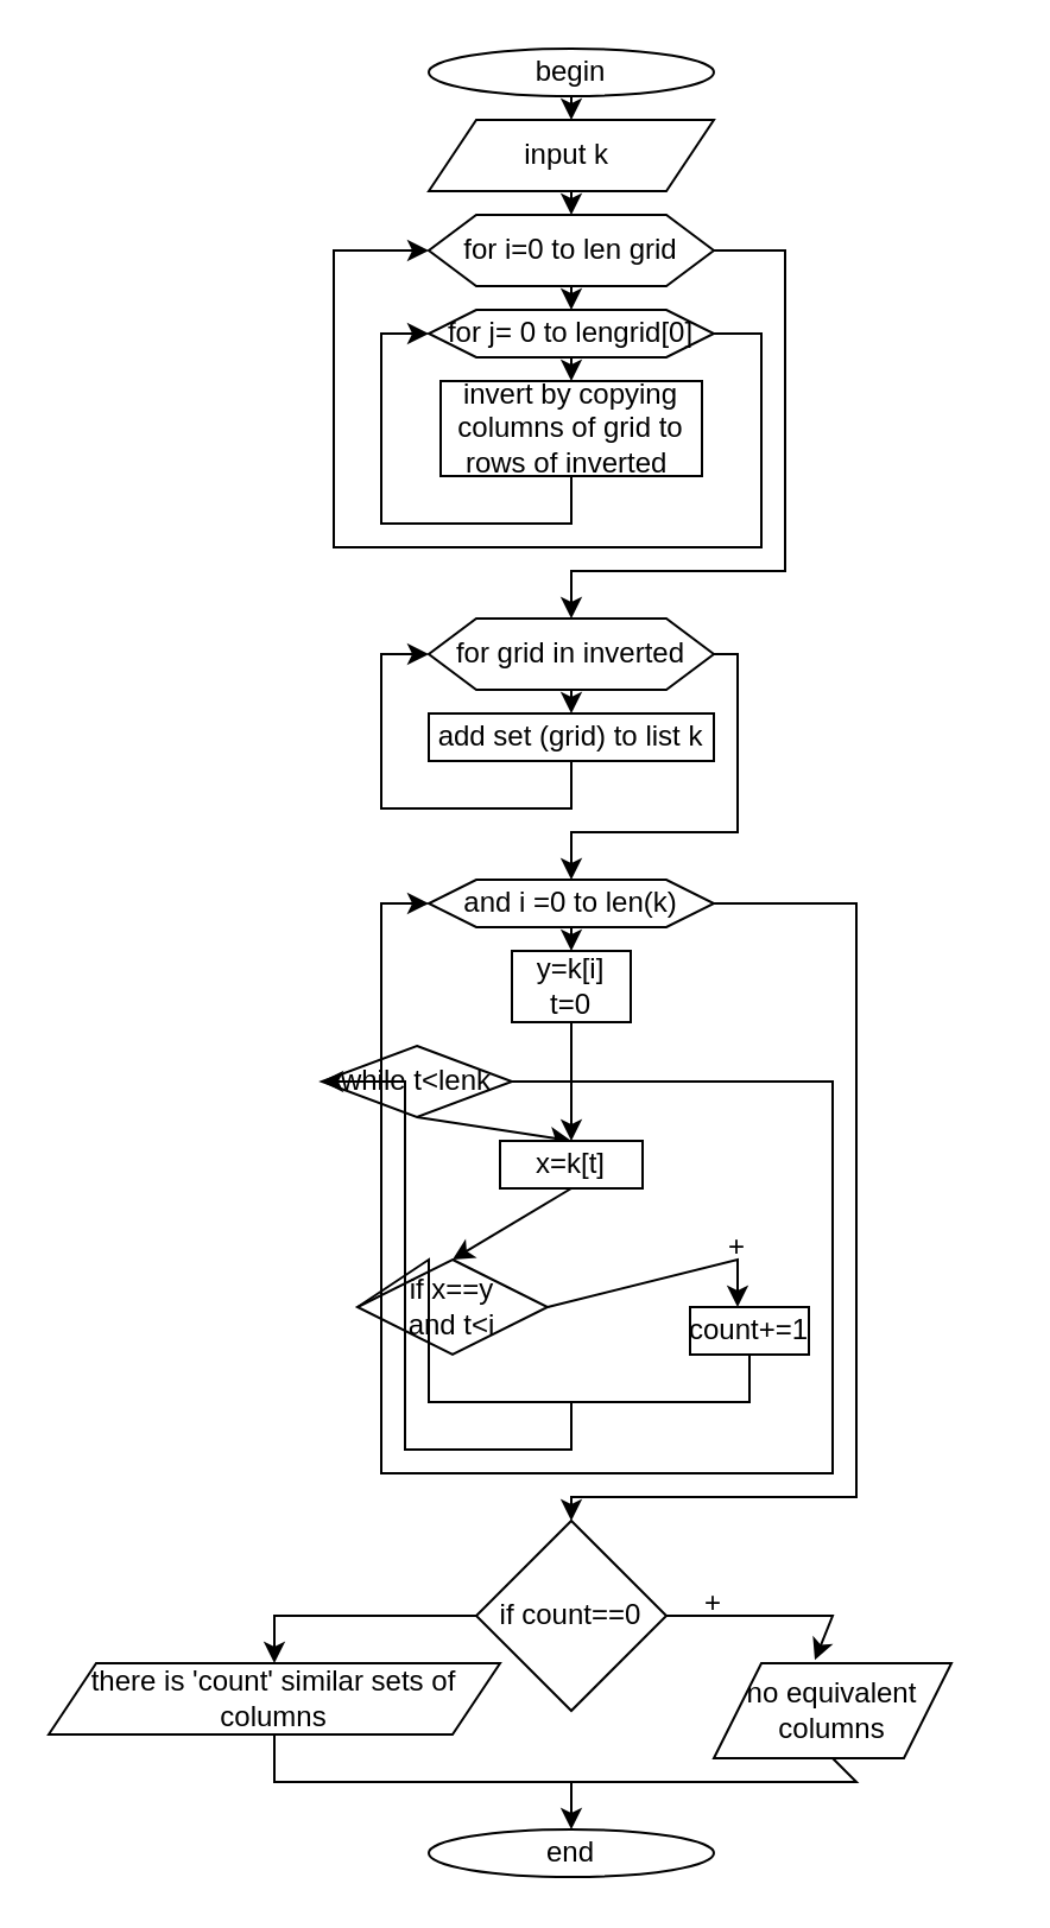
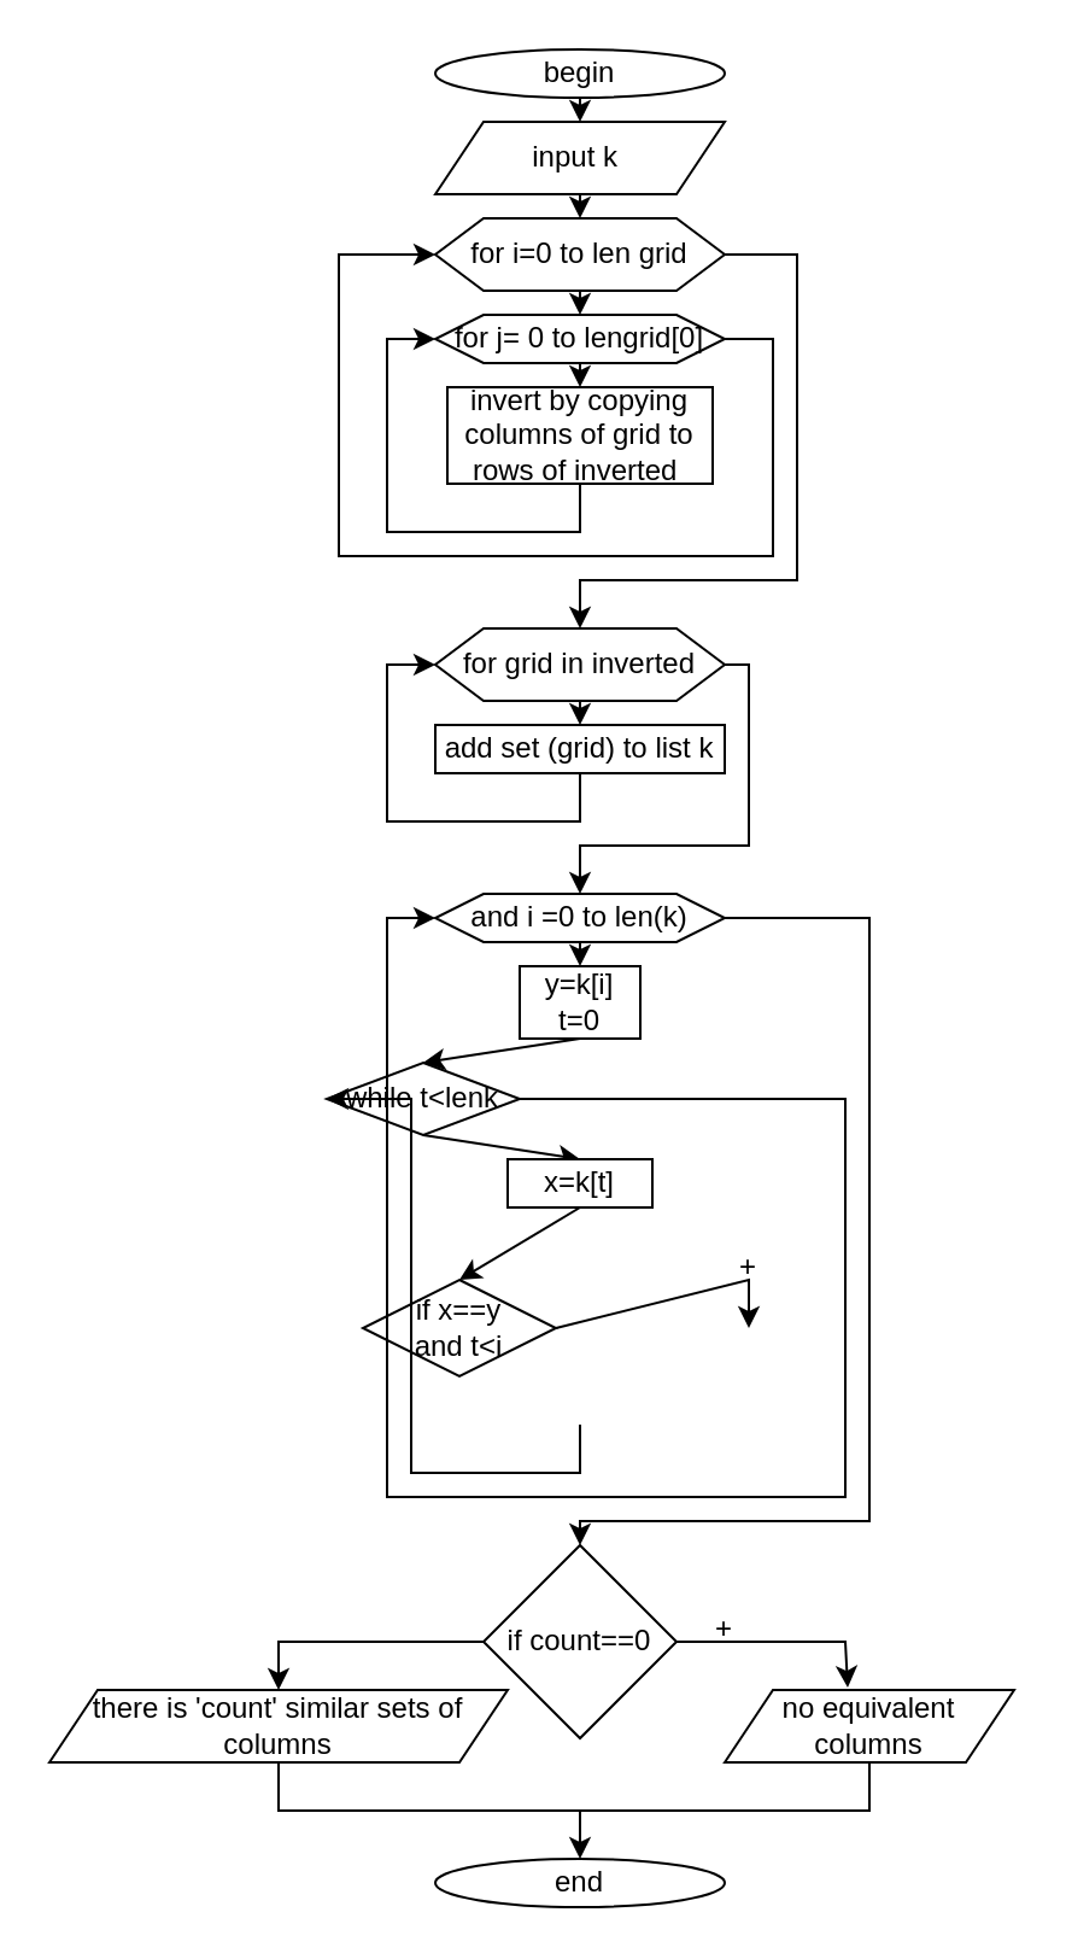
  <mxCell id="0" />
  <mxCell id="1" parent="0" />
  <mxCell id="2" value="begin" style="ellipse;whiteSpace=wrap;html=1;" vertex="1" parent="1"><mxGeometry x="180" width="120" height="20" as="geometry" y="20" /></mxCell>
  <mxCell id="3" value="input k&amp;nbsp;" style="shape=parallelogram;perimeter=parallelogramPerimeter;whiteSpace=wrap;html=1;fixedSize=1;" vertex="1" parent="1"><mxGeometry x="180" y="50" width="120" height="30" as="geometry" /></mxCell>
  <mxCell id="4" value="" style="endArrow=classic;html=1;rounded=0;exitX=0.5;exitY=1;exitDx=0;exitDy=0;entryX=0.5;entryY=0;entryDx=0;entryDy=0;" edge="1" parent="1" source="2" target="3"><mxGeometry width="50" height="50" relative="1" as="geometry"><mxPoint x="40" y="130" as="sourcePoint" /><mxPoint x="90" y="80" as="targetPoint" /></mxGeometry></mxCell>
  <mxCell id="5" value="" style="endArrow=classic;html=1;rounded=0;exitX=0.5;exitY=1;exitDx=0;exitDy=0;entryX=0.5;entryY=0;entryDx=0;entryDy=0;" edge="1" parent="1" source="3" target="6"><mxGeometry width="50" height="50" relative="1" as="geometry"><mxPoint x="210" y="200" as="sourcePoint" /><mxPoint x="310" y="110" as="targetPoint" /></mxGeometry></mxCell>
  <mxCell id="6" value="for i=0 to len grid" style="shape=hexagon;perimeter=hexagonPerimeter2;whiteSpace=wrap;html=1;fixedSize=1;" vertex="1" parent="1"><mxGeometry x="180" y="90" width="120" height="30" as="geometry" /></mxCell>
  <mxCell id="7" value="" style="endArrow=classic;html=1;rounded=0;exitX=0.5;exitY=1;exitDx=0;exitDy=0;entryX=0.5;entryY=0;entryDx=0;entryDy=0;" edge="1" parent="1" source="6" target="8"><mxGeometry width="50" height="50" relative="1" as="geometry"><mxPoint x="240" y="220" as="sourcePoint" /><mxPoint x="240" y="150" as="targetPoint" /></mxGeometry></mxCell>
  <mxCell id="8" value="for j= 0 to lengrid[0]" style="shape=hexagon;perimeter=hexagonPerimeter2;whiteSpace=wrap;html=1;fixedSize=1;" vertex="1" parent="1"><mxGeometry x="180" y="130" width="120" height="20" as="geometry" /></mxCell>
  <mxCell id="9" value="invert by copying columns of grid to rows of inverted&amp;nbsp;" style="rounded=0;whiteSpace=wrap;html=1;" vertex="1" parent="1"><mxGeometry x="185" y="160" width="110" height="40" as="geometry" /></mxCell>
  <mxCell id="10" value="" style="endArrow=classic;html=1;rounded=0;exitX=0.5;exitY=1;exitDx=0;exitDy=0;entryX=0.5;entryY=0;entryDx=0;entryDy=0;" edge="1" parent="1" source="8" target="9"><mxGeometry width="50" height="50" relative="1" as="geometry"><mxPoint x="390" y="210" as="sourcePoint" /><mxPoint x="440" y="160" as="targetPoint" /></mxGeometry></mxCell>
  <mxCell id="11" value="" style="endArrow=classic;html=1;rounded=0;exitX=0.5;exitY=1;exitDx=0;exitDy=0;entryX=0;entryY=0.5;entryDx=0;entryDy=0;" edge="1" parent="1" source="9" target="8"><mxGeometry width="50" height="50" relative="1" as="geometry"><mxPoint x="270" y="340" as="sourcePoint" /><mxPoint x="320" y="290" as="targetPoint" /><Array as="points"><mxPoint x="240" y="220" /><mxPoint x="160" y="220" /><mxPoint x="160" y="140" /></Array></mxGeometry></mxCell>
  <mxCell id="12" value="" style="endArrow=classic;html=1;rounded=0;exitX=1;exitY=0.5;exitDx=0;exitDy=0;entryX=0;entryY=0.5;entryDx=0;entryDy=0;" edge="1" parent="1" source="8" target="6"><mxGeometry width="50" height="50" relative="1" as="geometry"><mxPoint x="350" y="140" as="sourcePoint" /><mxPoint x="400" y="90" as="targetPoint" /><Array as="points"><mxPoint x="320" y="140" /><mxPoint x="320" y="230" /><mxPoint x="140" y="230" /><mxPoint x="140" y="105" /></Array></mxGeometry></mxCell>
  <mxCell id="13" value="" style="endArrow=classic;html=1;rounded=0;exitX=1;exitY=0.5;exitDx=0;exitDy=0;" edge="1" parent="1" source="6"><mxGeometry width="50" height="50" relative="1" as="geometry"><mxPoint x="320" y="90" as="sourcePoint" /><mxPoint x="240" y="260" as="targetPoint" /><Array as="points"><mxPoint x="330" y="105" /><mxPoint x="330" y="240" /><mxPoint x="240" y="240" /></Array></mxGeometry></mxCell>
  <mxCell id="14" value="for grid in inverted" style="shape=hexagon;perimeter=hexagonPerimeter2;whiteSpace=wrap;html=1;fixedSize=1;" vertex="1" parent="1"><mxGeometry x="180" y="260" width="120" height="30" as="geometry" /></mxCell>
  <mxCell id="15" value="add set (grid) to list k" style="rounded=0;whiteSpace=wrap;html=1;" vertex="1" parent="1"><mxGeometry x="180" y="300" width="120" height="20" as="geometry" /></mxCell>
  <mxCell id="16" value="" style="endArrow=classic;html=1;rounded=0;exitX=0.5;exitY=1;exitDx=0;exitDy=0;entryX=0.5;entryY=0;entryDx=0;entryDy=0;" edge="1" parent="1" source="14" target="15"><mxGeometry width="50" height="50" relative="1" as="geometry"><mxPoint x="370" y="370" as="sourcePoint" /><mxPoint x="420" y="320" as="targetPoint" /></mxGeometry></mxCell>
  <mxCell id="17" value="" style="endArrow=classic;html=1;rounded=0;exitX=0.5;exitY=1;exitDx=0;exitDy=0;entryX=0;entryY=0.5;entryDx=0;entryDy=0;" edge="1" parent="1" source="15" target="14"><mxGeometry width="50" height="50" relative="1" as="geometry"><mxPoint x="230" y="460" as="sourcePoint" /><mxPoint x="280" y="410" as="targetPoint" /><Array as="points"><mxPoint x="240" y="340" /><mxPoint x="160" y="340" /><mxPoint x="160" y="275" /></Array></mxGeometry></mxCell>
  <mxCell id="18" value="" style="endArrow=classic;html=1;rounded=0;exitX=1;exitY=0.5;exitDx=0;exitDy=0;" edge="1" parent="1" source="14"><mxGeometry width="50" height="50" relative="1" as="geometry"><mxPoint x="370" y="290" as="sourcePoint" /><mxPoint x="240" y="370" as="targetPoint" /><Array as="points"><mxPoint x="310" y="275" /><mxPoint x="310" y="350" /><mxPoint x="240" y="350" /></Array></mxGeometry></mxCell>
  <mxCell id="19" value="and i =0 to len(k)" style="shape=hexagon;perimeter=hexagonPerimeter2;whiteSpace=wrap;html=1;fixedSize=1;" vertex="1" parent="1"><mxGeometry x="180" y="370" width="120" height="20" as="geometry" /></mxCell>
  <mxCell id="20" value="y=k[i]&lt;br&gt;t=0" style="rounded=0;whiteSpace=wrap;html=1;" vertex="1" parent="1"><mxGeometry x="215" y="400" width="50" height="30" as="geometry" /></mxCell>
  <mxCell id="21" value="" style="endArrow=classic;html=1;rounded=0;exitX=0.5;exitY=1;exitDx=0;exitDy=0;entryX=0.5;entryY=0;entryDx=0;entryDy=0;" edge="1" parent="1" source="19" target="20"><mxGeometry width="50" height="50" relative="1" as="geometry"><mxPoint x="370" y="410" as="sourcePoint" /><mxPoint x="420" y="360" as="targetPoint" /></mxGeometry></mxCell>
- <mxCell id="22" value="" style="endArrow=classic;html=1;rounded=0;exitX=0.5;exitY=1;exitDx=0;exitDy=0;" edge="1" parent="1" source="20" target="25"><mxGeometry width="50" height="50" relative="1" as="geometry"><mxPoint x="300" y="430" as="sourcePoint" /><mxPoint x="350" y="430" as="targetPoint" /></mxGeometry></mxCell>
+ <mxCell id="22" value="" style="endArrow=classic;html=1;rounded=0;exitX=0.5;exitY=1;exitDx=0;exitDy=0;entryX=0.5;entryY=0;entryDx=0;entryDy=0;" edge="1" parent="1" source="20" target="23"><mxGeometry width="50" height="50" relative="1" as="geometry"><mxPoint x="300" y="430" as="sourcePoint" /><mxPoint x="350" y="430" as="targetPoint" /></mxGeometry></mxCell>
  <mxCell id="23" value="while t&amp;lt;lenk" style="rhombus;whiteSpace=wrap;html=1;" vertex="1" parent="1"><mxGeometry x="135" y="440" width="80" height="30" as="geometry" /></mxCell>
  <mxCell id="24" value="" style="endArrow=classic;html=1;rounded=0;exitX=0.5;exitY=1;exitDx=0;exitDy=0;entryX=0.5;entryY=0;entryDx=0;entryDy=0;" edge="1" parent="1" source="23" target="25"><mxGeometry width="50" height="50" relative="1" as="geometry"><mxPoint x="310" y="550" as="sourcePoint" /><mxPoint x="360" y="500" as="targetPoint" /></mxGeometry></mxCell>
  <mxCell id="25" value="x=k[t]" style="rounded=0;whiteSpace=wrap;html=1;" vertex="1" parent="1"><mxGeometry x="210" y="480" width="60" height="20" as="geometry" /></mxCell>
  <mxCell id="26" value="if x==y&lt;br&gt;and t&amp;lt;i" style="rhombus;whiteSpace=wrap;html=1;" vertex="1" parent="1"><mxGeometry x="150" y="530" width="80" height="40" as="geometry" /></mxCell>
  <mxCell id="27" value="" style="endArrow=classic;html=1;rounded=0;exitX=0.5;exitY=1;exitDx=0;exitDy=0;entryX=0.5;entryY=0;entryDx=0;entryDy=0;" edge="1" parent="1" source="25" target="26"><mxGeometry width="50" height="50" relative="1" as="geometry"><mxPoint x="350" y="410" as="sourcePoint" /><mxPoint x="400" y="360" as="targetPoint" /></mxGeometry></mxCell>
  <mxCell id="28" value="+" style="text;html=1;strokeColor=none;fillColor=none;align=center;verticalAlign=middle;whiteSpace=wrap;rounded=0;" vertex="1" parent="1"><mxGeometry x="280" y="500" width="60" height="50" as="geometry" /></mxCell>
  <mxCell id="29" value="" style="endArrow=classic;html=1;rounded=0;exitX=1;exitY=0.5;exitDx=0;exitDy=0;entryX=0.5;entryY=1;entryDx=0;entryDy=0;" edge="1" parent="1" source="26" target="28"><mxGeometry width="50" height="50" relative="1" as="geometry"><mxPoint x="400" y="490" as="sourcePoint" /><mxPoint x="450" y="440" as="targetPoint" /><Array as="points"><mxPoint x="310" y="530" /></Array></mxGeometry></mxCell>
- <mxCell id="30" value="count+=1" style="rounded=0;whiteSpace=wrap;html=1;" vertex="1" parent="1"><mxGeometry x="290" y="550" width="50" height="20" as="geometry" /></mxCell>
- <mxCell id="31" value="" style="endArrow=none;html=1;rounded=0;entryX=0.5;entryY=1;entryDx=0;entryDy=0;exitX=0;exitY=0.5;exitDx=0;exitDy=0;" edge="1" parent="1" source="26" target="30"><mxGeometry width="50" height="50" relative="1" as="geometry"><mxPoint x="270" y="640" as="sourcePoint" /><mxPoint x="320" y="590" as="targetPoint" /><Array as="points"><mxPoint x="180" y="530" /><mxPoint x="180" y="590" /><mxPoint x="315" y="590" /></Array></mxGeometry></mxCell>
  <mxCell id="32" value="" style="endArrow=classic;html=1;rounded=0;entryX=0;entryY=0.5;entryDx=0;entryDy=0;startArrow=none;" edge="1" parent="1" target="23"><mxGeometry width="50" height="50" relative="1" as="geometry"><mxPoint x="170" y="500" as="sourcePoint" /><mxPoint x="170" y="610" as="targetPoint" /><Array as="points"><mxPoint x="170" y="455" /></Array></mxGeometry></mxCell>
  <mxCell id="33" value="" style="endArrow=classic;html=1;rounded=0;exitX=1;exitY=0.5;exitDx=0;exitDy=0;entryX=0;entryY=0.5;entryDx=0;entryDy=0;" edge="1" parent="1" source="23" target="19"><mxGeometry width="50" height="50" relative="1" as="geometry"><mxPoint x="310" y="450" as="sourcePoint" /><mxPoint x="360" y="400" as="targetPoint" /><Array as="points"><mxPoint x="350" y="455" /><mxPoint x="350" y="620" /><mxPoint x="160" y="620" /><mxPoint x="160" y="380" /></Array></mxGeometry></mxCell>
  <mxCell id="34" value="" style="endArrow=classic;html=1;rounded=0;exitX=1;exitY=0.5;exitDx=0;exitDy=0;" edge="1" parent="1" source="19"><mxGeometry width="50" height="50" relative="1" as="geometry"><mxPoint x="370" y="360" as="sourcePoint" /><mxPoint x="240" y="640" as="targetPoint" /><Array as="points"><mxPoint x="360" y="380" /><mxPoint x="360" y="630" /><mxPoint x="240" y="630" /></Array></mxGeometry></mxCell>
  <mxCell id="35" value="if count==0" style="rhombus;whiteSpace=wrap;html=1;" vertex="1" parent="1"><mxGeometry x="200" y="640" width="80" height="80" as="geometry" /></mxCell>
  <mxCell id="36" value="" style="endArrow=classic;html=1;rounded=0;exitX=1;exitY=0.5;exitDx=0;exitDy=0;entryX=0.425;entryY=-0.033;entryDx=0;entryDy=0;entryPerimeter=0;" edge="1" parent="1" source="35" target="37"><mxGeometry width="50" height="50" relative="1" as="geometry"><mxPoint x="350" y="690" as="sourcePoint" /><mxPoint x="350" y="720" as="targetPoint" /><Array as="points"><mxPoint x="350" y="680" /></Array></mxGeometry></mxCell>
- <mxCell id="37" value="no equivalent columns" style="shape=parallelogram;perimeter=parallelogramPerimeter;whiteSpace=wrap;html=1;fixedSize=1;" vertex="1" parent="1"><mxGeometry x="300" y="700" width="100" height="40" as="geometry" /></mxCell>
+ <mxCell id="37" value="no equivalent columns" style="shape=parallelogram;perimeter=parallelogramPerimeter;whiteSpace=wrap;html=1;fixedSize=1;" vertex="1" parent="1"><mxGeometry x="300" y="700" width="120" height="30" as="geometry" /></mxCell>
  <mxCell id="38" value="+" style="text;html=1;strokeColor=none;fillColor=none;align=center;verticalAlign=middle;whiteSpace=wrap;rounded=0;" vertex="1" parent="1"><mxGeometry x="270" y="660" width="60" height="30" as="geometry" /></mxCell>
  <mxCell id="39" value="" style="endArrow=none;html=1;rounded=0;" edge="1" parent="1"><mxGeometry width="50" height="50" relative="1" as="geometry"><mxPoint x="240" y="590" as="sourcePoint" /><mxPoint x="170" y="500" as="targetPoint" /><Array as="points"><mxPoint x="240" y="610" /><mxPoint x="170" y="610" /></Array></mxGeometry></mxCell>
  <mxCell id="40" value="there is 'count' similar sets of columns" style="shape=parallelogram;perimeter=parallelogramPerimeter;whiteSpace=wrap;html=1;fixedSize=1;" vertex="1" parent="1"><mxGeometry x="20" y="700" width="190" height="30" as="geometry" /></mxCell>
  <mxCell id="41" value="" style="endArrow=classic;html=1;rounded=0;exitX=0;exitY=0.5;exitDx=0;exitDy=0;entryX=0.5;entryY=0;entryDx=0;entryDy=0;" edge="1" parent="1" source="35" target="40"><mxGeometry width="50" height="50" relative="1" as="geometry"><mxPoint x="50" y="640" as="sourcePoint" /><mxPoint x="100" y="590" as="targetPoint" /><Array as="points"><mxPoint x="115" y="680" /></Array></mxGeometry></mxCell>
  <mxCell id="42" value="" style="endArrow=none;html=1;rounded=0;exitX=0.5;exitY=1;exitDx=0;exitDy=0;entryX=0.5;entryY=1;entryDx=0;entryDy=0;" edge="1" parent="1" source="40" target="37"><mxGeometry width="50" height="50" relative="1" as="geometry"><mxPoint x="130" y="910" as="sourcePoint" /><mxPoint x="180" y="860" as="targetPoint" /><Array as="points"><mxPoint x="115" y="750" /><mxPoint x="360" y="750" /></Array></mxGeometry></mxCell>
  <mxCell id="43" value="" style="endArrow=classic;html=1;rounded=0;" edge="1" parent="1"><mxGeometry width="50" height="50" relative="1" as="geometry"><mxPoint x="240" y="750" as="sourcePoint" /><mxPoint x="240" y="770" as="targetPoint" /></mxGeometry></mxCell>
  <mxCell id="44" value="end" style="ellipse;whiteSpace=wrap;html=1;" vertex="1" parent="1"><mxGeometry x="180" y="770" width="120" height="20" as="geometry" /></mxCell>
